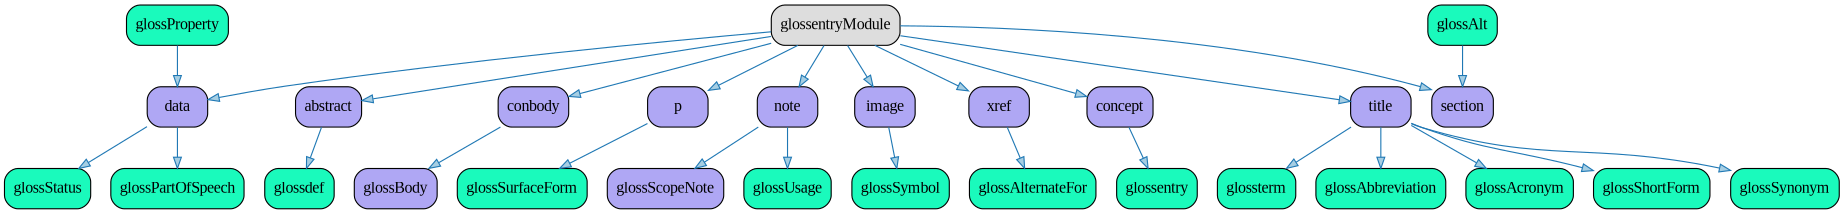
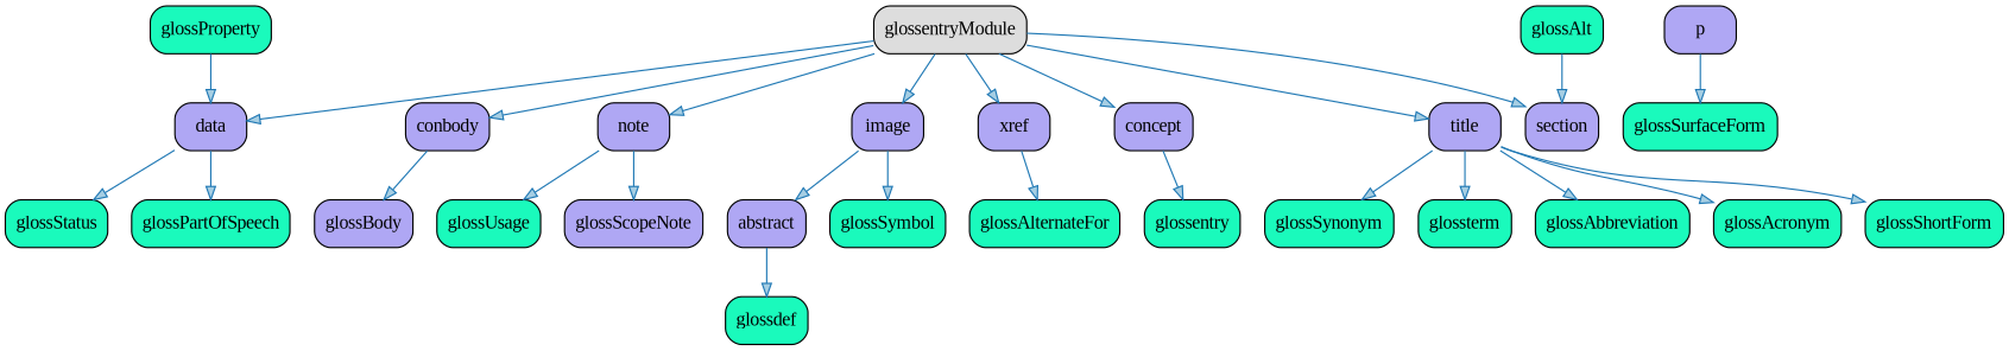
  strict digraph {
    fontname="Liberation Serif"
    node [fillcolor="#1AFABC" fontname="Liberation Serif" shape=Mrecord style=filled]
    edge [color="#1f78b4" fillcolor="#a6cee3" fontname="Liberation Serif"]
    n1 [fillcolor="#DDDDDD" label=glossentryModule]
    n2 [fillcolor="#AFA7F4" label=concept]
    n3 [fillcolor="#AFA7F4" label=title]
    n4 [fillcolor="#AFA7F4" label=abstract]
    n5 [fillcolor="#AFA7F4" label=conbody]
    n6 [fillcolor="#AFA7F4" label=data]
    n7 [fillcolor="#AFA7F4" label=p]
    n8 [fillcolor="#AFA7F4" label=note]
    n9 [fillcolor="#AFA7F4" label=image]
    n10 [fillcolor="#AFA7F4" label=section]
    n11 [fillcolor="#AFA7F4" label=xref]
    n12 [label=glossentry]
    n13 [label=glossterm]
    n14 [label=glossAbbreviation]
    n15 [label=glossAcronym]
    n16 [label=glossShortForm]
    n17 [label=glossSynonym]
    n18 [label=glossdef]
    n19 [fillcolor="#AFA7F4" label=glossBody]
    n20 [label=glossPartOfSpeech]
    n21 [label=glossStatus]
    n22 [label=glossSurfaceForm]
    n23 [label=glossUsage]
    n24 [fillcolor="#AFA7F4" label=glossScopeNote]
    n25 [label=glossSymbol]
    n26 [label=glossAlternateFor]
    n27 [label=glossProperty]
    n28 [label=glossAlt]
    n1 -> n2
    n1 -> n3
-   n1 -> n4
+   n9 -> n4
    n1 -> n5
    n1 -> n6
-   n1 -> n7
    n1 -> n8
    n1 -> n9
    n1 -> n10
    n1 -> n11
    n2 -> n12
    n3 -> n13
    n3 -> n14
    n3 -> n15
    n3 -> n16
    n3 -> n17
    n4 -> n18
    n5 -> n19
    n6 -> n20
    n6 -> n21
    n7 -> n22
    n8 -> n23
    n8 -> n24
    n9 -> n25
    n11 -> n26
    n27 -> n6
    n28 -> n10
  }
